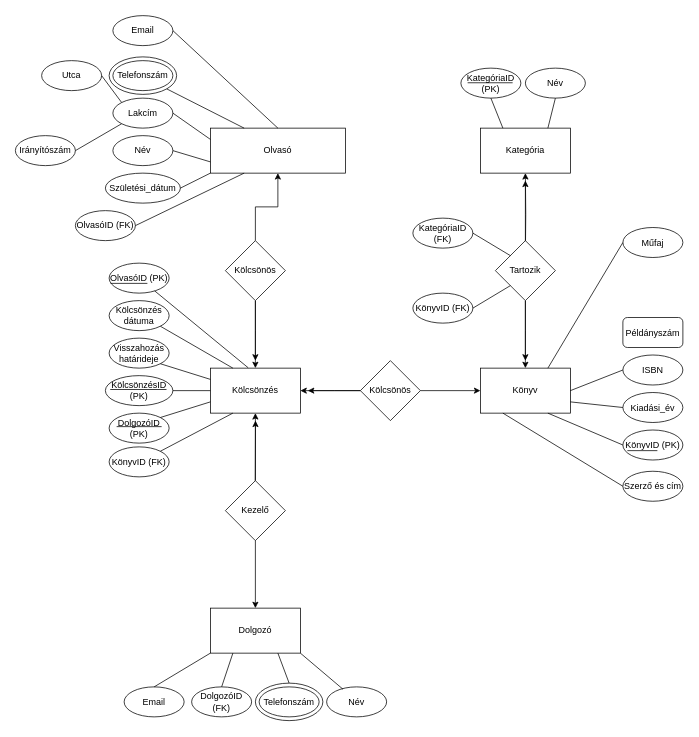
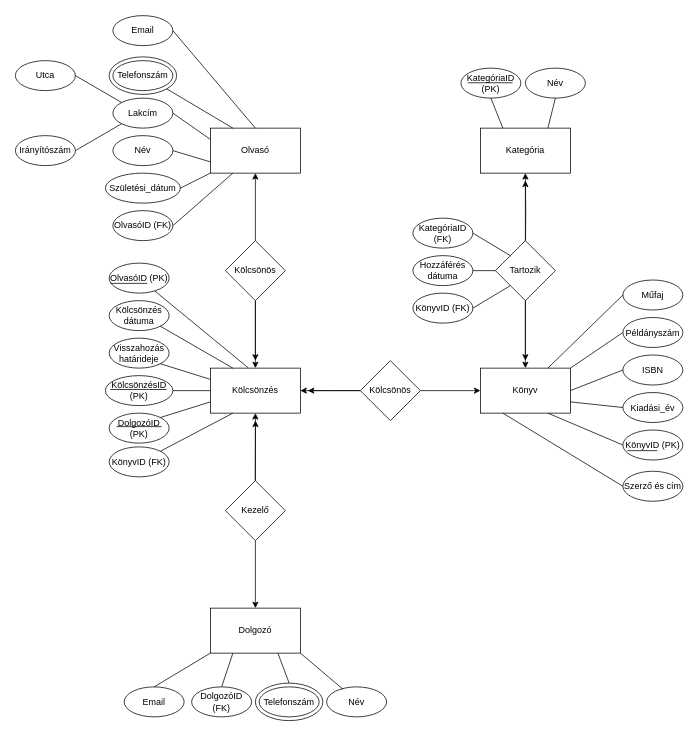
  <mxCell id="0" />
  <mxCell id="1" parent="0" />
  <mxCell id="2" value="" style="endArrow=classic;html=1;rounded=0;entryX=0.5;entryY=0;entryDx=0;entryDy=0;exitX=0.5;exitY=1;exitDx=0;exitDy=0;" edge="1" parent="1" source="27" target="3"><mxGeometry width="50" height="50" relative="1" as="geometry"><mxPoint x="660" y="380" as="sourcePoint" /><mxPoint x="580" y="380" as="targetPoint" /></mxGeometry></mxCell>
  <mxCell id="3" value="Könyv" style="rounded=0;whiteSpace=wrap;html=1;" vertex="1" parent="1"><mxGeometry x="640" y="490" width="120" height="60" as="geometry" /></mxCell>
  <mxCell id="4" value="Kategória" style="rounded=0;whiteSpace=wrap;html=1;" vertex="1" parent="1"><mxGeometry x="640" y="170" width="120" height="60" as="geometry" /></mxCell>
  <mxCell id="5" value="Dolgozó" style="rounded=0;whiteSpace=wrap;html=1;" vertex="1" parent="1"><mxGeometry y="810" width="120" height="60" as="geometry" x="280" /></mxCell>
- <mxCell id="6" value="Olvasó" style="rounded=0;whiteSpace=wrap;html=1;" vertex="1" parent="1"><mxGeometry x="280" y="170" width="180" height="60" as="geometry" /></mxCell>
+ <mxCell id="6" value="Olvasó" style="rounded=0;whiteSpace=wrap;html=1;" vertex="1" parent="1"><mxGeometry y="170" width="120" height="60" as="geometry" x="280" /></mxCell>
  <mxCell id="7" value="Kölcsönzés" style="rounded=0;whiteSpace=wrap;html=1;" vertex="1" parent="1"><mxGeometry y="490" width="120" height="60" as="geometry" x="280" /></mxCell>
  <mxCell id="8" value="Email" style="ellipse;whiteSpace=wrap;html=1;" vertex="1" parent="1"><mxGeometry x="165" y="915" width="80" height="40" as="geometry" /></mxCell>
  <mxCell id="9" value="DolgozóID (FK)" style="ellipse;whiteSpace=wrap;html=1;" vertex="1" parent="1"><mxGeometry x="255" y="915" width="80" height="40" as="geometry" /></mxCell>
  <mxCell id="10" value="Név" style="ellipse;whiteSpace=wrap;html=1;" vertex="1" parent="1"><mxGeometry x="435" y="915" width="80" height="40" as="geometry" /></mxCell>
  <mxCell id="11" value="" style="endArrow=none;html=1;rounded=0;exitX=1;exitY=1;exitDx=0;exitDy=0;entryX=0.273;entryY=0.079;entryDx=0;entryDy=0;entryPerimeter=0;" edge="1" parent="1" source="5" target="10"><mxGeometry width="50" height="50" relative="1" as="geometry"><mxPoint x="500" y="1070" as="sourcePoint" /><mxPoint x="390" y="940" as="targetPoint" /></mxGeometry></mxCell>
  <mxCell id="12" value="" style="endArrow=none;html=1;rounded=0;entryX=0.25;entryY=1;entryDx=0;entryDy=0;exitX=0.5;exitY=0;exitDx=0;exitDy=0;" edge="1" parent="1" source="9" target="5"><mxGeometry width="50" height="50" relative="1" as="geometry"><mxPoint x="350" y="980" as="sourcePoint" /><mxPoint x="350" y="890" as="targetPoint" /></mxGeometry></mxCell>
  <mxCell id="13" value="" style="endArrow=none;html=1;rounded=0;entryX=0.5;entryY=0;entryDx=0;entryDy=0;exitX=0.75;exitY=1;exitDx=0;exitDy=0;" edge="1" parent="1" source="5" target="21"><mxGeometry width="50" height="50" relative="1" as="geometry"><mxPoint x="500" y="1070" as="sourcePoint" /><mxPoint x="550" y="1020" as="targetPoint" /></mxGeometry></mxCell>
  <mxCell id="14" value="" style="endArrow=none;html=1;rounded=0;exitX=0.5;exitY=0;exitDx=0;exitDy=0;entryX=0;entryY=1;entryDx=0;entryDy=0;" edge="1" parent="1" source="8" target="5"><mxGeometry width="50" height="50" relative="1" as="geometry"><mxPoint x="500" y="1070" as="sourcePoint" /><mxPoint x="290" y="845" as="targetPoint" /></mxGeometry></mxCell>
  <mxCell id="15" value="Név" style="ellipse;whiteSpace=wrap;html=1;" vertex="1" parent="1"><mxGeometry x="150" y="180" width="80" height="40" as="geometry" /></mxCell>
- <mxCell id="16" value="Olvasó&lt;span data-darkreader-inline-color=&quot;&quot; data-darkreader-inline-bgcolor=&quot;&quot; style=&quot;background-color: initial; color: rgb(0, 0, 0); --darkreader-inline-bgcolor: initial; --darkreader-inline-color: #e8e6e3;&quot;&gt;ID (FK)&lt;/span&gt;" style="ellipse;whiteSpace=wrap;html=1;" vertex="1" parent="1"><mxGeometry x="100" y="280" width="80" height="40" as="geometry" /></mxCell>
+ <mxCell id="16" value="Olvasó&lt;span data-darkreader-inline-color=&quot;&quot; data-darkreader-inline-bgcolor=&quot;&quot; style=&quot;background-color: initial; color: rgb(0, 0, 0); --darkreader-inline-bgcolor: initial; --darkreader-inline-color: #e8e6e3;&quot;&gt;ID (FK)&lt;/span&gt;" style="ellipse;whiteSpace=wrap;html=1;" vertex="1" parent="1"><mxGeometry x="150" y="280" width="80" height="40" as="geometry" /></mxCell>
  <mxCell id="17" value="Email" style="ellipse;whiteSpace=wrap;html=1;" vertex="1" parent="1"><mxGeometry x="150" y="20" width="80" height="40" as="geometry" /></mxCell>
  <mxCell id="18" value="Születési_dátum" style="ellipse;whiteSpace=wrap;html=1;" vertex="1" parent="1"><mxGeometry x="140" y="230" width="100" height="40" as="geometry" /></mxCell>
  <mxCell id="19" value="Lakcím" style="ellipse;whiteSpace=wrap;html=1;" vertex="1" parent="1"><mxGeometry x="150" y="130" width="80" height="40" as="geometry" /></mxCell>
  <mxCell id="20" value="" style="group" vertex="1" connectable="0" parent="1"><mxGeometry x="340" y="910" width="90" height="50" as="geometry" /></mxCell>
  <mxCell id="21" value="" style="ellipse;whiteSpace=wrap;html=1;" vertex="1" parent="20"><mxGeometry width="90" height="50" as="geometry" /></mxCell>
  <mxCell id="22" value="Telefonszám" style="ellipse;whiteSpace=wrap;html=1;" vertex="1" parent="20"><mxGeometry x="5" y="5" width="80" height="40" as="geometry" /></mxCell>
  <mxCell id="23" style="edgeStyle=orthogonalEdgeStyle;rounded=0;orthogonalLoop=1;jettySize=auto;html=1;exitX=0.5;exitY=1;exitDx=0;exitDy=0;" edge="1" parent="20" source="22" target="22"><mxGeometry relative="1" as="geometry" /></mxCell>
  <mxCell id="24" style="edgeStyle=orthogonalEdgeStyle;rounded=0;orthogonalLoop=1;jettySize=auto;html=1;entryX=0.5;entryY=1;entryDx=0;entryDy=0;" edge="1" parent="1" target="4"><mxGeometry relative="1" as="geometry"><mxPoint x="700" y="340" as="sourcePoint" /><mxPoint x="700" y="230" as="targetPoint" /></mxGeometry></mxCell>
  <mxCell id="25" style="edgeStyle=orthogonalEdgeStyle;rounded=0;orthogonalLoop=1;jettySize=auto;html=1;exitX=0.5;exitY=0;exitDx=0;exitDy=0;" edge="1" parent="1" source="27"><mxGeometry relative="1" as="geometry"><mxPoint x="700" y="240" as="targetPoint" /><mxPoint x="700" y="300" as="sourcePoint" /></mxGeometry></mxCell>
  <mxCell id="26" style="edgeStyle=orthogonalEdgeStyle;rounded=0;orthogonalLoop=1;jettySize=auto;html=1;exitX=0.5;exitY=1;exitDx=0;exitDy=0;" edge="1" parent="1" source="27"><mxGeometry relative="1" as="geometry"><mxPoint x="700" y="480" as="targetPoint" /><mxPoint x="700" y="419.29" as="sourcePoint" /><Array as="points" /></mxGeometry></mxCell>
  <mxCell id="27" value="Tartozik" style="rhombus;whiteSpace=wrap;html=1;" vertex="1" parent="1"><mxGeometry x="660" y="320" width="80" height="80" as="geometry" /></mxCell>
  <mxCell id="28" style="edgeStyle=orthogonalEdgeStyle;rounded=0;orthogonalLoop=1;jettySize=auto;html=1;entryX=0.5;entryY=1;entryDx=0;entryDy=0;exitX=0.5;exitY=0;exitDx=0;exitDy=0;" edge="1" parent="1" source="31" target="6"><mxGeometry relative="1" as="geometry"><mxPoint x="340" y="300" as="sourcePoint" /></mxGeometry></mxCell>
  <mxCell id="29" style="edgeStyle=orthogonalEdgeStyle;rounded=0;orthogonalLoop=1;jettySize=auto;html=1;entryX=0.5;entryY=0;entryDx=0;entryDy=0;" edge="1" parent="1" source="31" target="7"><mxGeometry relative="1" as="geometry" /></mxCell>
  <mxCell id="30" style="edgeStyle=orthogonalEdgeStyle;rounded=0;orthogonalLoop=1;jettySize=auto;html=1;" edge="1" parent="1" source="31"><mxGeometry relative="1" as="geometry"><mxPoint x="340" y="480" as="targetPoint" /></mxGeometry></mxCell>
  <mxCell id="31" value="Kölcsönös" style="rhombus;whiteSpace=wrap;html=1;" vertex="1" parent="1"><mxGeometry x="300" y="320" width="80" height="80" as="geometry" /></mxCell>
  <mxCell id="32" style="edgeStyle=orthogonalEdgeStyle;rounded=0;orthogonalLoop=1;jettySize=auto;html=1;exitX=1;exitY=0.5;exitDx=0;exitDy=0;" edge="1" parent="1" source="33" target="3"><mxGeometry relative="1" as="geometry" /></mxCell>
  <mxCell id="33" value="Kölcsönös" style="rhombus;whiteSpace=wrap;html=1;" vertex="1" parent="1"><mxGeometry x="480" y="480" width="80" height="80" as="geometry" /></mxCell>
  <mxCell id="34" value="" style="group" vertex="1" connectable="0" parent="1"><mxGeometry x="145" y="75" width="90" height="50" as="geometry" /></mxCell>
  <mxCell id="35" value="" style="ellipse;whiteSpace=wrap;html=1;" vertex="1" parent="34"><mxGeometry width="90" height="50" as="geometry" /></mxCell>
  <mxCell id="36" value="Telefonszám" style="ellipse;whiteSpace=wrap;html=1;" vertex="1" parent="34"><mxGeometry x="5" y="5" width="80" height="40" as="geometry" /></mxCell>
  <mxCell id="37" value="Irányítószám" style="ellipse;whiteSpace=wrap;html=1;" vertex="1" parent="1"><mxGeometry x="20" y="180" width="80" height="40" as="geometry" /></mxCell>
- <mxCell id="38" value="Utca" style="ellipse;whiteSpace=wrap;html=1;" vertex="1" parent="1"><mxGeometry x="55" y="80" width="80" height="40" as="geometry" /></mxCell>
+ <mxCell id="38" value="Utca" style="ellipse;whiteSpace=wrap;html=1;" vertex="1" parent="1"><mxGeometry x="20" y="80" width="80" height="40" as="geometry" /></mxCell>
  <mxCell id="39" value="" style="endArrow=none;html=1;rounded=0;exitX=0.25;exitY=1;exitDx=0;exitDy=0;entryX=1;entryY=0.5;entryDx=0;entryDy=0;" edge="1" parent="1" source="6" target="16"><mxGeometry width="50" height="50" relative="1" as="geometry"><mxPoint x="200" y="230" as="sourcePoint" /><mxPoint x="250" y="180" as="targetPoint" /></mxGeometry></mxCell>
  <mxCell id="40" value="" style="endArrow=none;html=1;rounded=0;exitX=0;exitY=1;exitDx=0;exitDy=0;entryX=1;entryY=0.5;entryDx=0;entryDy=0;" edge="1" parent="1" source="6" target="18"><mxGeometry width="50" height="50" relative="1" as="geometry"><mxPoint x="230" y="180" as="sourcePoint" /><mxPoint y="130" as="targetPoint" x="280" /></mxGeometry></mxCell>
  <mxCell id="41" value="" style="endArrow=none;html=1;rounded=0;exitX=0;exitY=0.75;exitDx=0;exitDy=0;entryX=1;entryY=0.5;entryDx=0;entryDy=0;" edge="1" parent="1" source="6" target="15"><mxGeometry width="50" height="50" relative="1" as="geometry"><mxPoint x="270" y="165" as="sourcePoint" /><mxPoint x="320" y="115" as="targetPoint" /></mxGeometry></mxCell>
  <mxCell id="42" value="" style="endArrow=none;html=1;rounded=0;exitX=0;exitY=0.25;exitDx=0;exitDy=0;entryX=1;entryY=0.5;entryDx=0;entryDy=0;" edge="1" parent="1" source="6" target="19"><mxGeometry width="50" height="50" relative="1" as="geometry"><mxPoint x="350" y="180" as="sourcePoint" /><mxPoint x="400" y="130" as="targetPoint" /></mxGeometry></mxCell>
  <mxCell id="43" value="" style="endArrow=none;html=1;rounded=0;exitX=0.25;exitY=0;exitDx=0;exitDy=0;entryX=1;entryY=1;entryDx=0;entryDy=0;" edge="1" parent="1" source="6" target="35"><mxGeometry width="50" height="50" relative="1" as="geometry"><mxPoint x="370" y="220" as="sourcePoint" /><mxPoint x="430" y="190" as="targetPoint" /></mxGeometry></mxCell>
  <mxCell id="44" value="" style="endArrow=none;html=1;rounded=0;exitX=0.5;exitY=0;exitDx=0;exitDy=0;entryX=1;entryY=0.5;entryDx=0;entryDy=0;" edge="1" parent="1" source="6" target="17"><mxGeometry width="50" height="50" relative="1" as="geometry"><mxPoint x="380" y="290" as="sourcePoint" /><mxPoint x="430" y="240" as="targetPoint" /></mxGeometry></mxCell>
  <mxCell id="45" value="" style="endArrow=none;html=1;rounded=0;entryX=1;entryY=0.5;entryDx=0;entryDy=0;exitX=0;exitY=1;exitDx=0;exitDy=0;" edge="1" parent="1" source="19" target="37"><mxGeometry width="50" height="50" relative="1" as="geometry"><mxPoint x="400" y="90" as="sourcePoint" /><mxPoint x="410" y="60" as="targetPoint" /></mxGeometry></mxCell>
  <mxCell id="46" value="" style="endArrow=none;html=1;rounded=0;entryX=1;entryY=0.5;entryDx=0;entryDy=0;exitX=0;exitY=0;exitDx=0;exitDy=0;" edge="1" parent="1" source="19" target="38"><mxGeometry width="50" height="50" relative="1" as="geometry"><mxPoint x="450" y="110" as="sourcePoint" /><mxPoint x="480" y="100" as="targetPoint" /></mxGeometry></mxCell>
  <mxCell id="47" value="KönyvID (PK)" style="ellipse;whiteSpace=wrap;html=1;" vertex="1" parent="1"><mxGeometry x="830" y="572.5" width="80" height="40" as="geometry" /></mxCell>
- <mxCell id="48" value="Példányszám" style="whiteSpace=wrap;html=1;rounded=1;" vertex="1" parent="1"><mxGeometry x="830" y="422.5" width="80" height="40" as="geometry" /></mxCell>
+ <mxCell id="48" value="Példányszám" style="ellipse;whiteSpace=wrap;html=1;" vertex="1" parent="1"><mxGeometry x="830" y="422.5" width="80" height="40" as="geometry" /></mxCell>
  <mxCell id="49" value="ISBN" style="ellipse;whiteSpace=wrap;html=1;" vertex="1" parent="1"><mxGeometry x="830" y="472.5" width="80" height="40" as="geometry" /></mxCell>
  <mxCell id="50" value="Kiadási_év" style="ellipse;whiteSpace=wrap;html=1;" vertex="1" parent="1"><mxGeometry x="830" y="522.5" width="80" height="40" as="geometry" /></mxCell>
  <mxCell id="51" value="Szerző és cím" style="ellipse;whiteSpace=wrap;html=1;" vertex="1" parent="1"><mxGeometry x="830" y="627.5" width="80" height="40" as="geometry" /></mxCell>
- <mxCell id="52" value="Műfaj" style="ellipse;whiteSpace=wrap;html=1;" vertex="1" parent="1"><mxGeometry x="830" y="302.5" width="80" height="40" as="geometry" /></mxCell>
+ <mxCell id="52" value="Műfaj" style="ellipse;whiteSpace=wrap;html=1;" vertex="1" parent="1"><mxGeometry x="830" y="372.5" width="80" height="40" as="geometry" /></mxCell>
  <mxCell id="53" style="edgeStyle=orthogonalEdgeStyle;rounded=0;orthogonalLoop=1;jettySize=auto;html=1;exitX=0;exitY=0.5;exitDx=0;exitDy=0;" edge="1" parent="1" source="33"><mxGeometry relative="1" as="geometry"><mxPoint x="560" y="520" as="sourcePoint" /><mxPoint x="410" y="520" as="targetPoint" /></mxGeometry></mxCell>
  <mxCell id="54" style="edgeStyle=orthogonalEdgeStyle;rounded=0;orthogonalLoop=1;jettySize=auto;html=1;entryX=1;entryY=0.5;entryDx=0;entryDy=0;exitX=0;exitY=0.5;exitDx=0;exitDy=0;" edge="1" parent="1" source="33" target="7"><mxGeometry relative="1" as="geometry"><mxPoint x="480" y="519.58" as="targetPoint" /><mxPoint x="410" y="519.58" as="sourcePoint" /></mxGeometry></mxCell>
  <mxCell id="55" value="Kezelő" style="rhombus;whiteSpace=wrap;html=1;" vertex="1" parent="1"><mxGeometry x="300" y="640" width="80" height="80" as="geometry" /></mxCell>
  <mxCell id="56" value="" style="endArrow=classic;html=1;rounded=0;exitX=0.5;exitY=0;exitDx=0;exitDy=0;entryX=0.5;entryY=1;entryDx=0;entryDy=0;" edge="1" parent="1" source="55" target="7"><mxGeometry width="50" height="50" relative="1" as="geometry"><mxPoint x="40" y="730" as="sourcePoint" /><mxPoint x="160" y="550" as="targetPoint" /></mxGeometry></mxCell>
  <mxCell id="57" value="" style="endArrow=classic;html=1;rounded=0;entryX=0.5;entryY=0;entryDx=0;entryDy=0;exitX=0.5;exitY=1;exitDx=0;exitDy=0;" edge="1" parent="1" source="55" target="5"><mxGeometry width="50" height="50" relative="1" as="geometry"><mxPoint x="340" y="740" as="sourcePoint" /><mxPoint x="380" y="760" as="targetPoint" /></mxGeometry></mxCell>
  <mxCell id="58" value="" style="endArrow=classic;html=1;rounded=0;exitX=0.5;exitY=0;exitDx=0;exitDy=0;" edge="1" parent="1"><mxGeometry width="50" height="50" relative="1" as="geometry"><mxPoint x="339.85" y="640" as="sourcePoint" /><mxPoint x="340.15" y="560" as="targetPoint" /></mxGeometry></mxCell>
  <mxCell id="59" value="" style="endArrow=none;html=1;rounded=0;entryX=0.75;entryY=1;entryDx=0;entryDy=0;exitX=0;exitY=0.5;exitDx=0;exitDy=0;" edge="1" parent="1" source="47" target="3"><mxGeometry width="50" height="50" relative="1" as="geometry"><mxPoint x="670" y="580" as="sourcePoint" /><mxPoint x="700" y="530" as="targetPoint" /></mxGeometry></mxCell>
+ <mxCell id="60" value="" style="endArrow=none;html=1;rounded=0;entryX=1;entryY=0;entryDx=0;entryDy=0;exitX=0;exitY=0.5;exitDx=0;exitDy=0;" edge="1" parent="1" source="48" target="3"><mxGeometry width="50" height="50" relative="1" as="geometry"><mxPoint x="660" y="590" as="sourcePoint" /><mxPoint x="673" y="561" as="targetPoint" /></mxGeometry></mxCell>
  <mxCell id="61" value="" style="endArrow=none;html=1;rounded=0;entryX=1;entryY=0.75;entryDx=0;entryDy=0;exitX=0;exitY=0.5;exitDx=0;exitDy=0;" edge="1" parent="1" source="50" target="3"><mxGeometry width="50" height="50" relative="1" as="geometry"><mxPoint x="680" y="610" as="sourcePoint" /><mxPoint x="693" y="581" as="targetPoint" /></mxGeometry></mxCell>
  <mxCell id="62" value="" style="endArrow=none;html=1;rounded=0;entryX=1;entryY=0.5;entryDx=0;entryDy=0;exitX=0;exitY=0.5;exitDx=0;exitDy=0;" edge="1" parent="1" source="49" target="3"><mxGeometry width="50" height="50" relative="1" as="geometry"><mxPoint x="690" y="620" as="sourcePoint" /><mxPoint x="703" y="591" as="targetPoint" /></mxGeometry></mxCell>
  <mxCell id="63" value="" style="endArrow=none;html=1;rounded=0;exitX=0.25;exitY=1;exitDx=0;exitDy=0;entryX=0;entryY=0.5;entryDx=0;entryDy=0;" edge="1" parent="1" source="3" target="51"><mxGeometry width="50" height="50" relative="1" as="geometry"><mxPoint x="610" y="510" as="sourcePoint" /><mxPoint x="660" y="460" as="targetPoint" /></mxGeometry></mxCell>
  <mxCell id="64" value="" style="endArrow=none;html=1;rounded=0;exitX=0.75;exitY=0;exitDx=0;exitDy=0;entryX=0;entryY=0.5;entryDx=0;entryDy=0;" edge="1" parent="1" source="3" target="52"><mxGeometry width="50" height="50" relative="1" as="geometry"><mxPoint x="680" y="500" as="sourcePoint" /><mxPoint x="670" y="470" as="targetPoint" /></mxGeometry></mxCell>
  <mxCell id="65" value="KategóriaID (PK)" style="ellipse;whiteSpace=wrap;html=1;" vertex="1" parent="1"><mxGeometry x="614" y="90" width="80" height="40" as="geometry" /></mxCell>
  <mxCell id="66" value="Név" style="ellipse;whiteSpace=wrap;html=1;" vertex="1" parent="1"><mxGeometry x="700" y="90" width="80" height="40" as="geometry" /></mxCell>
  <mxCell id="67" value="" style="endArrow=none;html=1;rounded=0;exitX=0.25;exitY=0;exitDx=0;exitDy=0;entryX=0.5;entryY=1;entryDx=0;entryDy=0;" edge="1" parent="1" source="4" target="65"><mxGeometry width="50" height="50" relative="1" as="geometry"><mxPoint x="600" y="190" as="sourcePoint" /><mxPoint x="650" y="140" as="targetPoint" /></mxGeometry></mxCell>
  <mxCell id="68" value="" style="endArrow=none;html=1;rounded=0;exitX=0.75;exitY=0;exitDx=0;exitDy=0;entryX=0.5;entryY=1;entryDx=0;entryDy=0;" edge="1" parent="1" source="4" target="66"><mxGeometry width="50" height="50" relative="1" as="geometry"><mxPoint x="680" y="180" as="sourcePoint" /><mxPoint x="661" y="151" as="targetPoint" /></mxGeometry></mxCell>
  <mxCell id="69" value="Visszahozás határideje" style="ellipse;whiteSpace=wrap;html=1;" vertex="1" parent="1"><mxGeometry x="145" y="450" width="80" height="40" as="geometry" /></mxCell>
  <mxCell id="70" value="KönyvID (FK)" style="ellipse;whiteSpace=wrap;html=1;" vertex="1" parent="1"><mxGeometry x="145" y="595" width="80" height="40" as="geometry" /></mxCell>
  <mxCell id="71" value="OlvasóID (PK)" style="ellipse;whiteSpace=wrap;html=1;" vertex="1" parent="1"><mxGeometry x="145" y="350" width="80" height="40" as="geometry" /></mxCell>
  <mxCell id="72" value="Kölcsönzés dátuma" style="ellipse;whiteSpace=wrap;html=1;" vertex="1" parent="1"><mxGeometry x="145" y="400" width="80" height="40" as="geometry" /></mxCell>
  <mxCell id="73" value="KölcsönzésID (PK)" style="ellipse;whiteSpace=wrap;html=1;" vertex="1" parent="1"><mxGeometry x="140" y="500" width="90" height="40" as="geometry" /></mxCell>
  <mxCell id="74" value="DolgozóID (PK)" style="ellipse;whiteSpace=wrap;html=1;" vertex="1" parent="1"><mxGeometry x="145" y="550" width="80" height="40" as="geometry" /></mxCell>
  <mxCell id="75" value="" style="endArrow=none;html=1;rounded=0;exitX=0.42;exitY=-0.008;exitDx=0;exitDy=0;exitPerimeter=0;" edge="1" parent="1" source="7" target="71"><mxGeometry width="50" height="50" relative="1" as="geometry"><mxPoint x="350" y="510" as="sourcePoint" /><mxPoint x="400" y="460" as="targetPoint" /></mxGeometry></mxCell>
  <mxCell id="76" value="" style="endArrow=none;html=1;rounded=0;entryX=0.25;entryY=1;entryDx=0;entryDy=0;exitX=1;exitY=0;exitDx=0;exitDy=0;" edge="1" parent="1" source="70" target="7"><mxGeometry width="50" height="50" relative="1" as="geometry"><mxPoint x="410" y="580" as="sourcePoint" /><mxPoint x="380" y="560" as="targetPoint" /></mxGeometry></mxCell>
  <mxCell id="77" value="" style="endArrow=none;html=1;rounded=0;exitX=0.25;exitY=0;exitDx=0;exitDy=0;entryX=1;entryY=1;entryDx=0;entryDy=0;" edge="1" parent="1" source="7" target="72"><mxGeometry width="50" height="50" relative="1" as="geometry"><mxPoint x="390" y="510" as="sourcePoint" /><mxPoint x="420" y="480" as="targetPoint" /></mxGeometry></mxCell>
  <mxCell id="78" value="" style="endArrow=none;html=1;rounded=0;exitX=0;exitY=0.25;exitDx=0;exitDy=0;entryX=1;entryY=1;entryDx=0;entryDy=0;" edge="1" parent="1" source="7" target="69"><mxGeometry width="50" height="50" relative="1" as="geometry"><mxPoint x="240" y="520" as="sourcePoint" /><mxPoint x="270" y="490" as="targetPoint" /></mxGeometry></mxCell>
  <mxCell id="79" value="" style="endArrow=none;html=1;rounded=0;exitX=0;exitY=0.75;exitDx=0;exitDy=0;entryX=1;entryY=0;entryDx=0;entryDy=0;" edge="1" parent="1" source="7" target="74"><mxGeometry width="50" height="50" relative="1" as="geometry"><mxPoint x="420" y="540" as="sourcePoint" /><mxPoint x="450" y="510" as="targetPoint" /></mxGeometry></mxCell>
  <mxCell id="80" value="" style="endArrow=none;html=1;rounded=0;exitX=1;exitY=0.5;exitDx=0;exitDy=0;" edge="1" parent="1" source="73"><mxGeometry width="50" height="50" relative="1" as="geometry"><mxPoint x="430" y="550" as="sourcePoint" /><mxPoint y="520" as="targetPoint" x="280" /></mxGeometry></mxCell>
  <mxCell id="81" value="KönyvID (FK)" style="ellipse;whiteSpace=wrap;html=1;" vertex="1" parent="1"><mxGeometry x="550" y="390" width="80" height="40" as="geometry" /></mxCell>
  <mxCell id="82" value="KategóriaID (FK)" style="ellipse;whiteSpace=wrap;html=1;" vertex="1" parent="1"><mxGeometry x="550" y="290" width="80" height="40" as="geometry" /></mxCell>
  <mxCell id="83" value="" style="endArrow=none;html=1;rounded=0;exitX=0;exitY=0;exitDx=0;exitDy=0;entryX=1;entryY=0.5;entryDx=0;entryDy=0;" edge="1" parent="1" source="27" target="82"><mxGeometry width="50" height="50" relative="1" as="geometry"><mxPoint x="580" y="420" as="sourcePoint" /><mxPoint x="630" y="370" as="targetPoint" /></mxGeometry></mxCell>
  <mxCell id="84" value="" style="endArrow=none;html=1;rounded=0;entryX=0;entryY=1;entryDx=0;entryDy=0;exitX=1;exitY=0.5;exitDx=0;exitDy=0;" edge="1" parent="1" source="81" target="27"><mxGeometry width="50" height="50" relative="1" as="geometry"><mxPoint x="520" y="430" as="sourcePoint" /><mxPoint x="570" y="380" as="targetPoint" /></mxGeometry></mxCell>
+ <mxCell id="85" value="Hozzáférés dátuma" style="ellipse;whiteSpace=wrap;html=1;" vertex="1" parent="1"><mxGeometry x="550" y="340" width="80" height="40" as="geometry" /></mxCell>
+ <mxCell id="86" value="" style="endArrow=none;html=1;rounded=0;exitX=0;exitY=0.5;exitDx=0;exitDy=0;entryX=1;entryY=0.5;entryDx=0;entryDy=0;" edge="1" parent="1" source="27" target="85"><mxGeometry width="50" height="50" relative="1" as="geometry"><mxPoint x="710" y="450" as="sourcePoint" /><mxPoint x="630" y="360" as="targetPoint" /></mxGeometry></mxCell>
  <mxCell id="87" value="" style="endArrow=none;html=1;rounded=0;fontFamily=Helvetica;fontSize=12;fontColor=default;fontStyle=1;" edge="1" parent="1"><mxGeometry width="50" height="50" relative="1" as="geometry"><mxPoint x="155" y="568" as="sourcePoint" /><mxPoint x="215" y="568" as="targetPoint" /></mxGeometry></mxCell>
  <mxCell id="88" value="" style="endArrow=none;html=1;rounded=0;fontFamily=Helvetica;fontSize=12;fontColor=default;fontStyle=1;" edge="1" parent="1"><mxGeometry width="50" height="50" relative="1" as="geometry"><mxPoint x="146.5" y="518.5" as="sourcePoint" /><mxPoint x="221.5" y="518.5" as="targetPoint" /></mxGeometry></mxCell>
  <mxCell id="89" value="" style="endArrow=none;html=1;rounded=0;fontFamily=Helvetica;fontSize=12;fontColor=default;fontStyle=1;" edge="1" parent="1"><mxGeometry width="50" height="50" relative="1" as="geometry"><mxPoint x="147" y="377" as="sourcePoint" /><mxPoint x="196" y="377" as="targetPoint" /></mxGeometry></mxCell>
  <mxCell id="90" value="" style="endArrow=none;html=1;rounded=0;fontFamily=Helvetica;fontSize=12;fontColor=default;fontStyle=1;" edge="1" parent="1"><mxGeometry width="50" height="50" relative="1" as="geometry"><mxPoint x="623" y="109.5" as="sourcePoint" /><mxPoint x="683" y="109.5" as="targetPoint" /></mxGeometry></mxCell>
  <mxCell id="91" value="" style="endArrow=none;html=1;rounded=0;fontFamily=Helvetica;fontSize=12;fontColor=default;fontStyle=1;" edge="1" parent="1"><mxGeometry width="50" height="50" relative="1" as="geometry"><mxPoint x="836" y="600" as="sourcePoint" /><mxPoint x="876" y="600" as="targetPoint" /></mxGeometry></mxCell>
